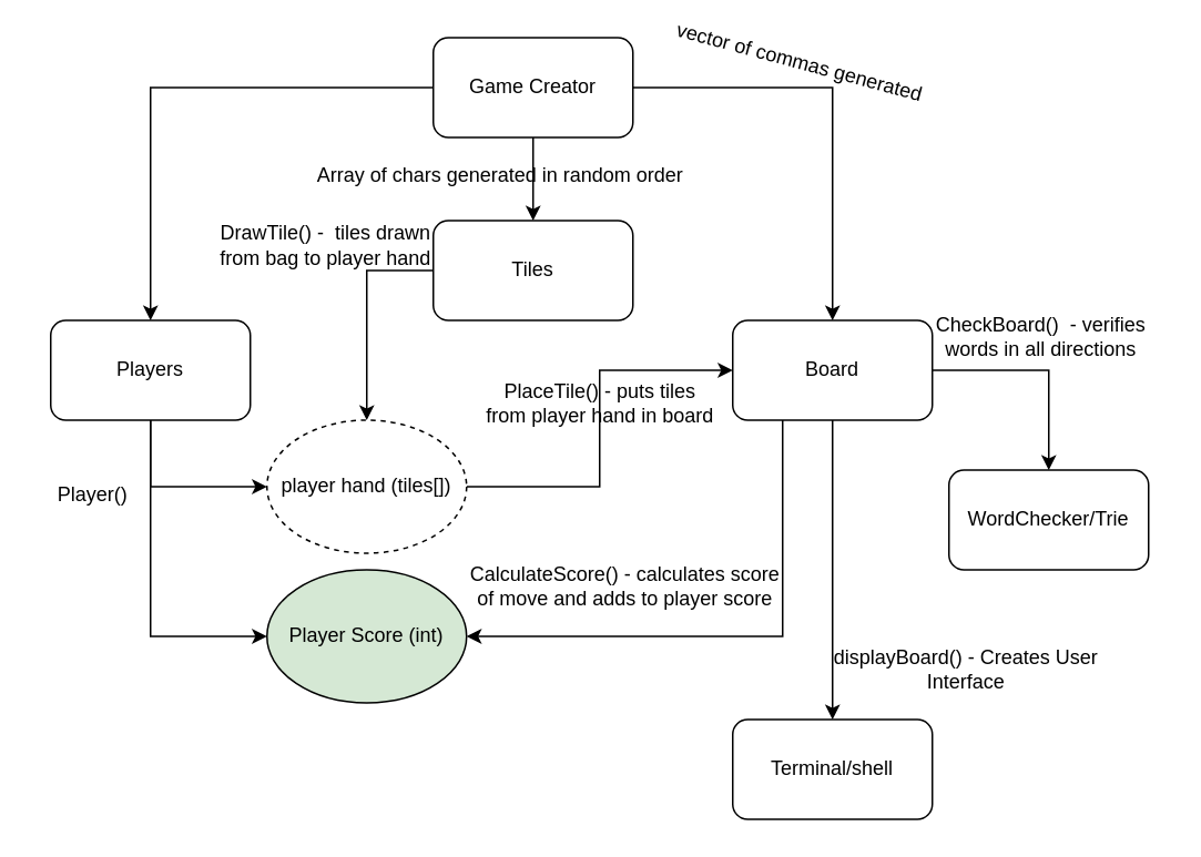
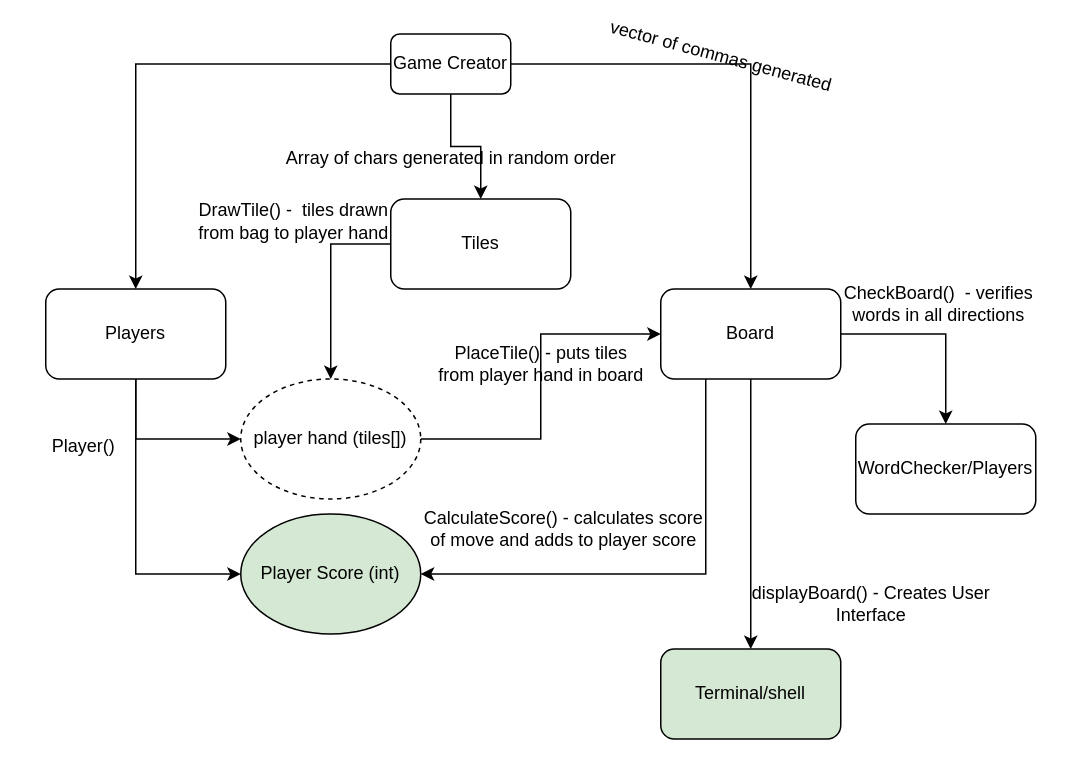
  <mxCell id="0" />
  <mxCell id="1" parent="0" />
  <mxCell id="2" style="edgeStyle=orthogonalEdgeStyle;rounded=0;orthogonalLoop=1;jettySize=auto;html=1;exitX=1;exitY=0.5;exitDx=0;exitDy=0;entryX=0.5;entryY=0;entryDx=0;entryDy=0;" edge="1" parent="1" source="5" target="15"><mxGeometry relative="1" as="geometry" /></mxCell>
  <mxCell id="3" style="edgeStyle=orthogonalEdgeStyle;rounded=0;orthogonalLoop=1;jettySize=auto;html=1;exitX=0.5;exitY=1;exitDx=0;exitDy=0;entryX=0.5;entryY=0;entryDx=0;entryDy=0;" edge="1" parent="1" source="5" target="25"><mxGeometry relative="1" as="geometry"><mxPoint x="380" y="340" as="targetPoint" /></mxGeometry></mxCell>
  <mxCell id="4" style="edgeStyle=orthogonalEdgeStyle;rounded=0;orthogonalLoop=1;jettySize=auto;html=1;exitX=0.25;exitY=1;exitDx=0;exitDy=0;entryX=1;entryY=0.5;entryDx=0;entryDy=0;" edge="1" parent="1" source="5" target="26"><mxGeometry relative="1" as="geometry" /></mxCell>
  <mxCell id="5" value="Board" style="rounded=1;whiteSpace=wrap;html=1;" vertex="1" parent="1"><mxGeometry x="440" y="190" width="120" height="60" as="geometry" /></mxCell>
  <mxCell id="6" style="edgeStyle=orthogonalEdgeStyle;rounded=0;orthogonalLoop=1;jettySize=auto;html=1;exitX=0.5;exitY=1;exitDx=0;exitDy=0;entryX=0;entryY=0.5;entryDx=0;entryDy=0;" edge="1" parent="1" source="8" target="20"><mxGeometry relative="1" as="geometry" /></mxCell>
  <mxCell id="7" style="edgeStyle=orthogonalEdgeStyle;rounded=0;orthogonalLoop=1;jettySize=auto;html=1;exitX=0.5;exitY=1;exitDx=0;exitDy=0;entryX=0;entryY=0.5;entryDx=0;entryDy=0;" edge="1" parent="1" source="8" target="26"><mxGeometry relative="1" as="geometry" /></mxCell>
  <mxCell id="8" value="Players" style="rounded=1;whiteSpace=wrap;html=1;" vertex="1" parent="1"><mxGeometry x="30" y="190" width="120" height="60" as="geometry" /></mxCell>
  <mxCell id="9" style="edgeStyle=orthogonalEdgeStyle;rounded=0;orthogonalLoop=1;jettySize=auto;html=1;exitX=0;exitY=0.5;exitDx=0;exitDy=0;entryX=0.5;entryY=0;entryDx=0;entryDy=0;" edge="1" parent="1" source="12" target="8"><mxGeometry relative="1" as="geometry" /></mxCell>
  <mxCell id="10" style="edgeStyle=orthogonalEdgeStyle;rounded=0;orthogonalLoop=1;jettySize=auto;html=1;exitX=1;exitY=0.5;exitDx=0;exitDy=0;entryX=0.5;entryY=0;entryDx=0;entryDy=0;" edge="1" parent="1" source="12" target="5"><mxGeometry relative="1" as="geometry" /></mxCell>
  <mxCell id="11" style="edgeStyle=orthogonalEdgeStyle;rounded=0;orthogonalLoop=1;jettySize=auto;html=1;exitX=0.5;exitY=1;exitDx=0;exitDy=0;" edge="1" parent="1" source="12" target="14"><mxGeometry relative="1" as="geometry"><mxPoint x="320" y="190" as="targetPoint" /></mxGeometry></mxCell>
- <mxCell id="12" value="Game Creator" style="rounded=1;whiteSpace=wrap;html=1;" vertex="1" parent="1"><mxGeometry x="260" y="20" width="120" height="60" as="geometry" /></mxCell>
+ <mxCell id="12" value="Game Creator" style="rounded=1;whiteSpace=wrap;html=1;" vertex="1" parent="1"><mxGeometry x="260" y="20" width="80" height="40" as="geometry" /></mxCell>
  <mxCell id="13" style="edgeStyle=orthogonalEdgeStyle;rounded=0;orthogonalLoop=1;jettySize=auto;html=1;exitX=0;exitY=0.5;exitDx=0;exitDy=0;entryX=0.5;entryY=0;entryDx=0;entryDy=0;" edge="1" parent="1" source="14" target="20"><mxGeometry relative="1" as="geometry" /></mxCell>
  <mxCell id="14" value="Tiles" style="rounded=1;whiteSpace=wrap;html=1;" vertex="1" parent="1"><mxGeometry x="260" y="130" width="120" height="60" as="geometry" /></mxCell>
- <mxCell id="15" value="WordChecker/Trie" style="rounded=1;whiteSpace=wrap;html=1;" vertex="1" parent="1"><mxGeometry x="570" y="280" width="120" height="60" as="geometry" /></mxCell>
+ <mxCell id="15" value="WordChecker/Players" style="rounded=1;whiteSpace=wrap;html=1;" vertex="1" parent="1"><mxGeometry x="570" y="280" width="120" height="60" as="geometry" /></mxCell>
  <mxCell id="16" value="CheckBoard()&amp;nbsp; - verifies &lt;br&gt;words in all directions" style="text;html=1;align=center;verticalAlign=middle;resizable=0;points=[];autosize=1;strokeColor=none;fillColor=none;" vertex="1" parent="1"><mxGeometry x="550" y="180" width="150" height="40" as="geometry" /></mxCell>
  <mxCell id="17" value="vector of commas generated" style="text;html=1;align=center;verticalAlign=middle;resizable=0;points=[];autosize=1;strokeColor=none;fillColor=none;rotation=15;" vertex="1" parent="1"><mxGeometry x="390" y="20" width="180" height="30" as="geometry" /></mxCell>
  <mxCell id="18" value="Array of chars generated in random order" style="text;html=1;align=center;verticalAlign=middle;resizable=0;points=[];autosize=1;strokeColor=none;fillColor=none;" vertex="1" parent="1"><mxGeometry x="180" y="88" width="240" height="30" as="geometry" /></mxCell>
  <mxCell id="19" style="edgeStyle=orthogonalEdgeStyle;rounded=0;orthogonalLoop=1;jettySize=auto;html=1;exitX=1;exitY=0.5;exitDx=0;exitDy=0;entryX=0;entryY=0.5;entryDx=0;entryDy=0;" edge="1" parent="1" source="20" target="5"><mxGeometry relative="1" as="geometry" /></mxCell>
  <mxCell id="20" value="player hand (tiles[])" style="ellipse;whiteSpace=wrap;html=1;dashed=1;" vertex="1" parent="1"><mxGeometry x="160" y="250" width="120" height="80" as="geometry" /></mxCell>
  <mxCell id="21" value="Player()" style="text;html=1;align=center;verticalAlign=middle;resizable=0;points=[];autosize=1;strokeColor=none;fillColor=none;" vertex="1" parent="1"><mxGeometry x="20" y="280" width="70" height="30" as="geometry" /></mxCell>
  <mxCell id="22" value="DrawTile() -&amp;nbsp; tiles drawn &lt;br&gt;from bag to player hand" style="text;html=1;align=center;verticalAlign=middle;resizable=0;points=[];autosize=1;strokeColor=none;fillColor=none;" vertex="1" parent="1"><mxGeometry x="120" y="125" width="150" height="40" as="geometry" /></mxCell>
  <mxCell id="23" value="PlaceTile() - puts tiles &lt;br&gt;from player hand in board" style="text;html=1;align=center;verticalAlign=middle;resizable=0;points=[];autosize=1;strokeColor=none;fillColor=none;" vertex="1" parent="1"><mxGeometry x="280" y="220" width="160" height="40" as="geometry" /></mxCell>
  <mxCell id="24" value="displayBoard() - Creates User &lt;br&gt;Interface" style="text;html=1;align=center;verticalAlign=middle;resizable=0;points=[];autosize=1;strokeColor=none;fillColor=none;" vertex="1" parent="1"><mxGeometry x="490" y="380" width="180" height="40" as="geometry" /></mxCell>
- <mxCell id="25" value="Terminal/shell" style="rounded=1;whiteSpace=wrap;html=1;" vertex="1" parent="1"><mxGeometry x="440" y="430" width="120" height="60" as="geometry" /></mxCell>
+ <mxCell id="25" value="Terminal/shell" style="rounded=1;whiteSpace=wrap;html=1;fillColor=#d5e8d4;" vertex="1" parent="1"><mxGeometry x="440" y="430" width="120" height="60" as="geometry" /></mxCell>
  <mxCell id="26" value="Player Score (int)" style="ellipse;whiteSpace=wrap;html=1;fillColor=#d5e8d4;" vertex="1" parent="1"><mxGeometry x="160" y="340" width="120" height="80" as="geometry" /></mxCell>
  <mxCell id="27" value="CalculateScore() - calculates score &lt;br&gt;of move and adds to player score" style="text;html=1;align=center;verticalAlign=middle;resizable=0;points=[];autosize=1;strokeColor=none;fillColor=none;" vertex="1" parent="1"><mxGeometry x="270" y="330" width="210" height="40" as="geometry" /></mxCell>
